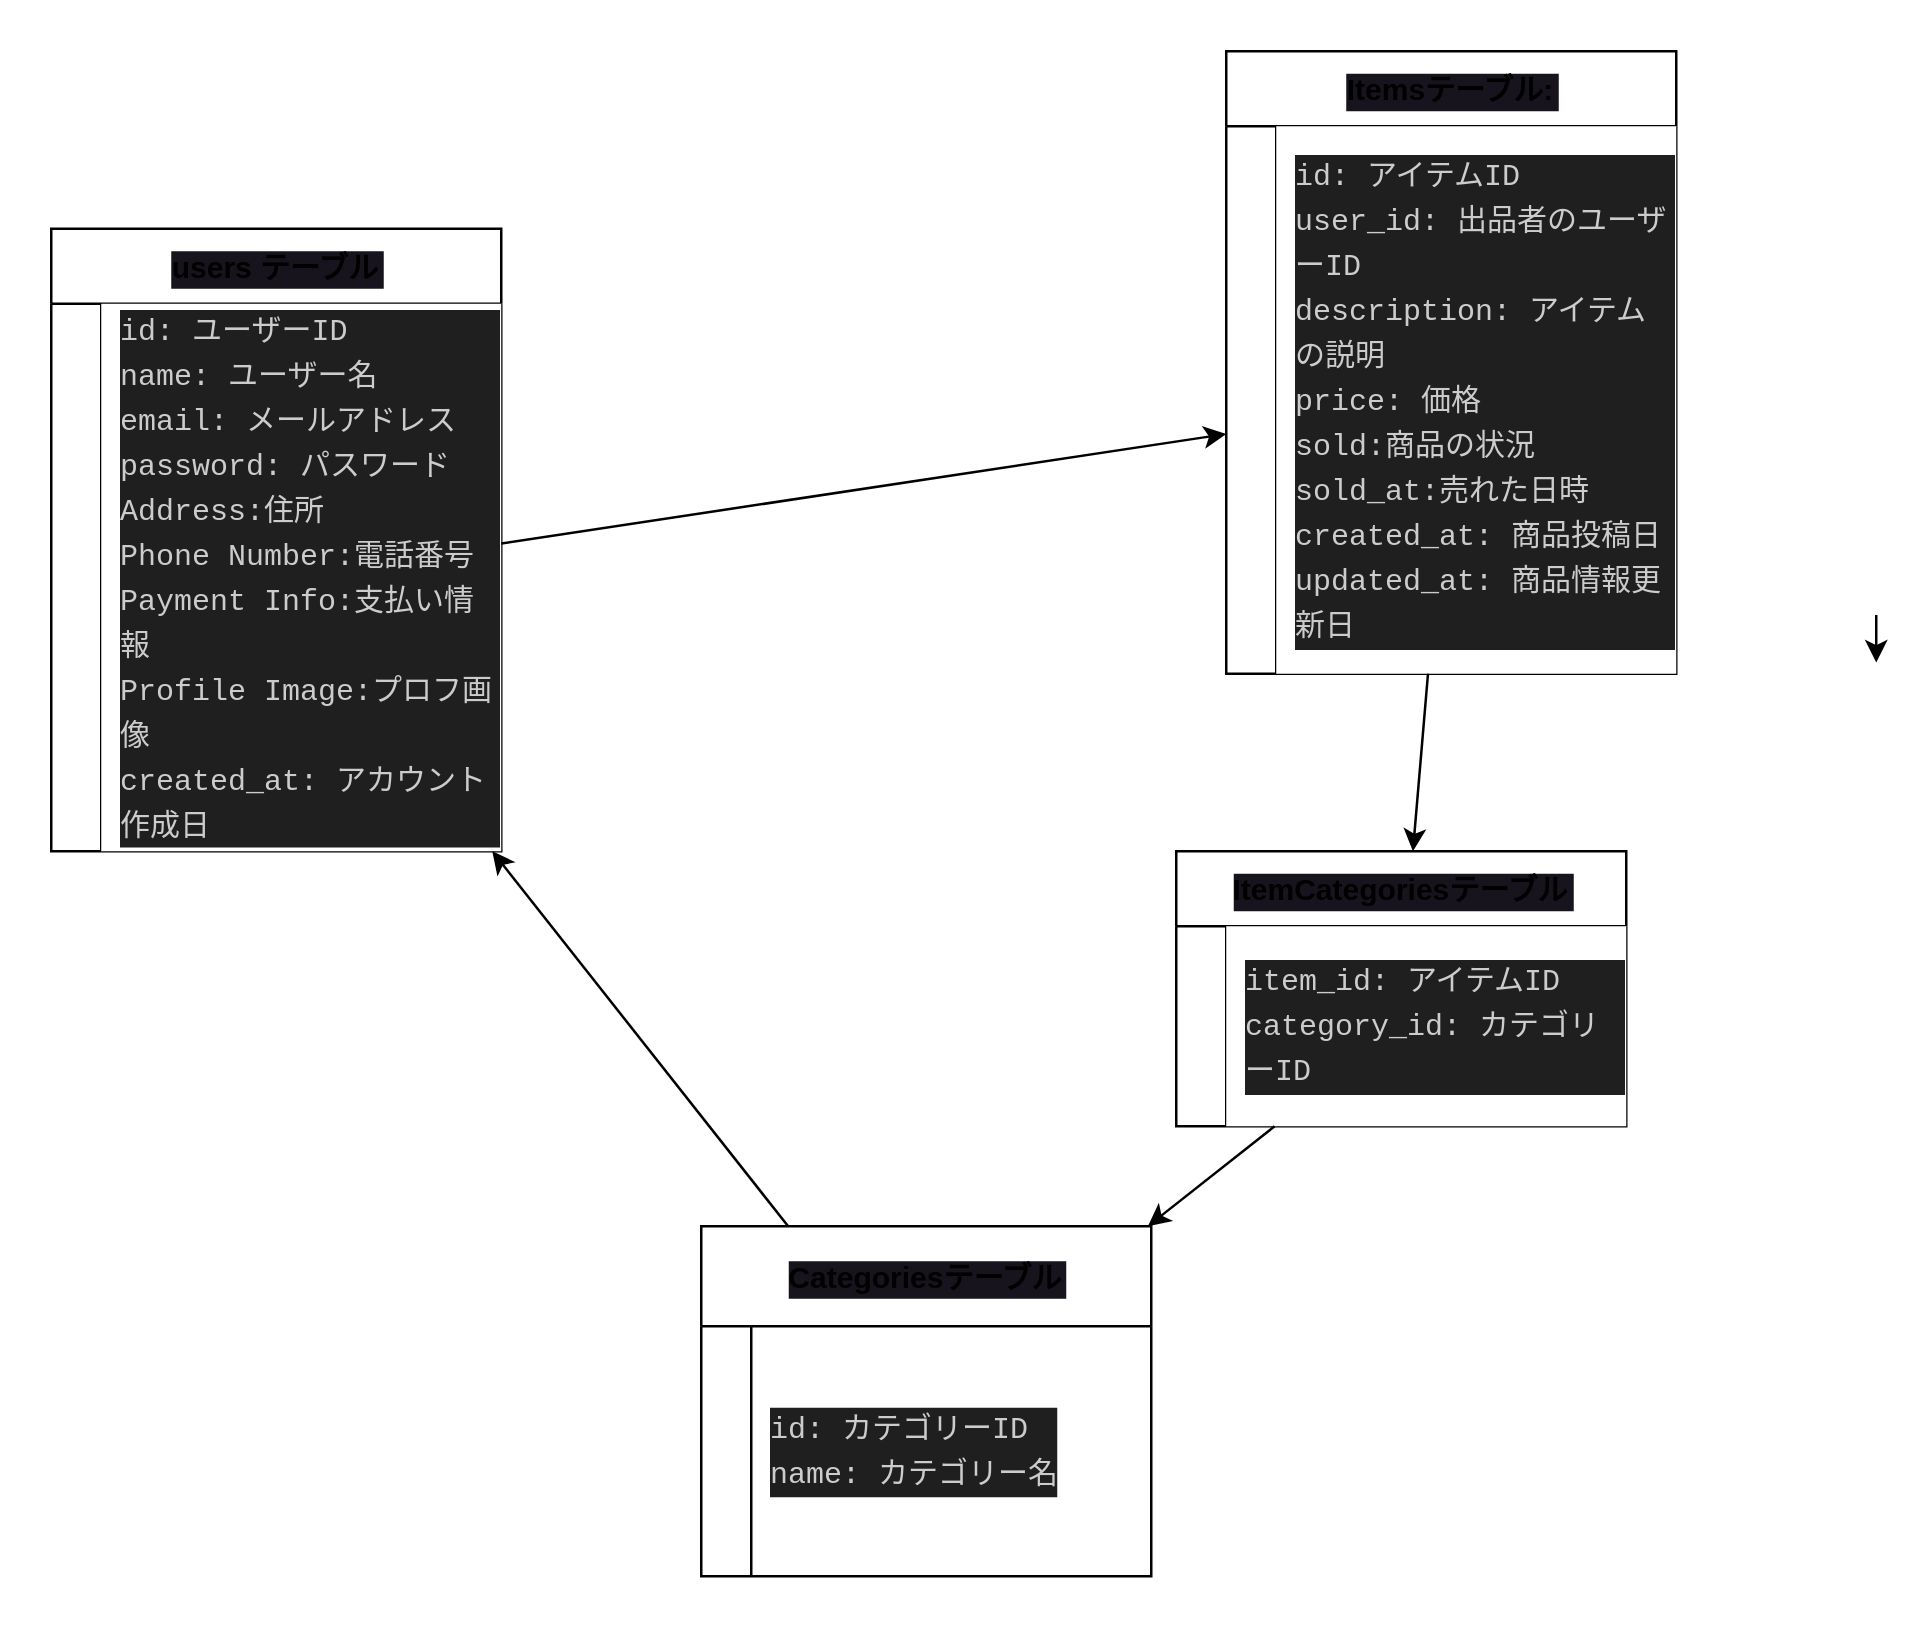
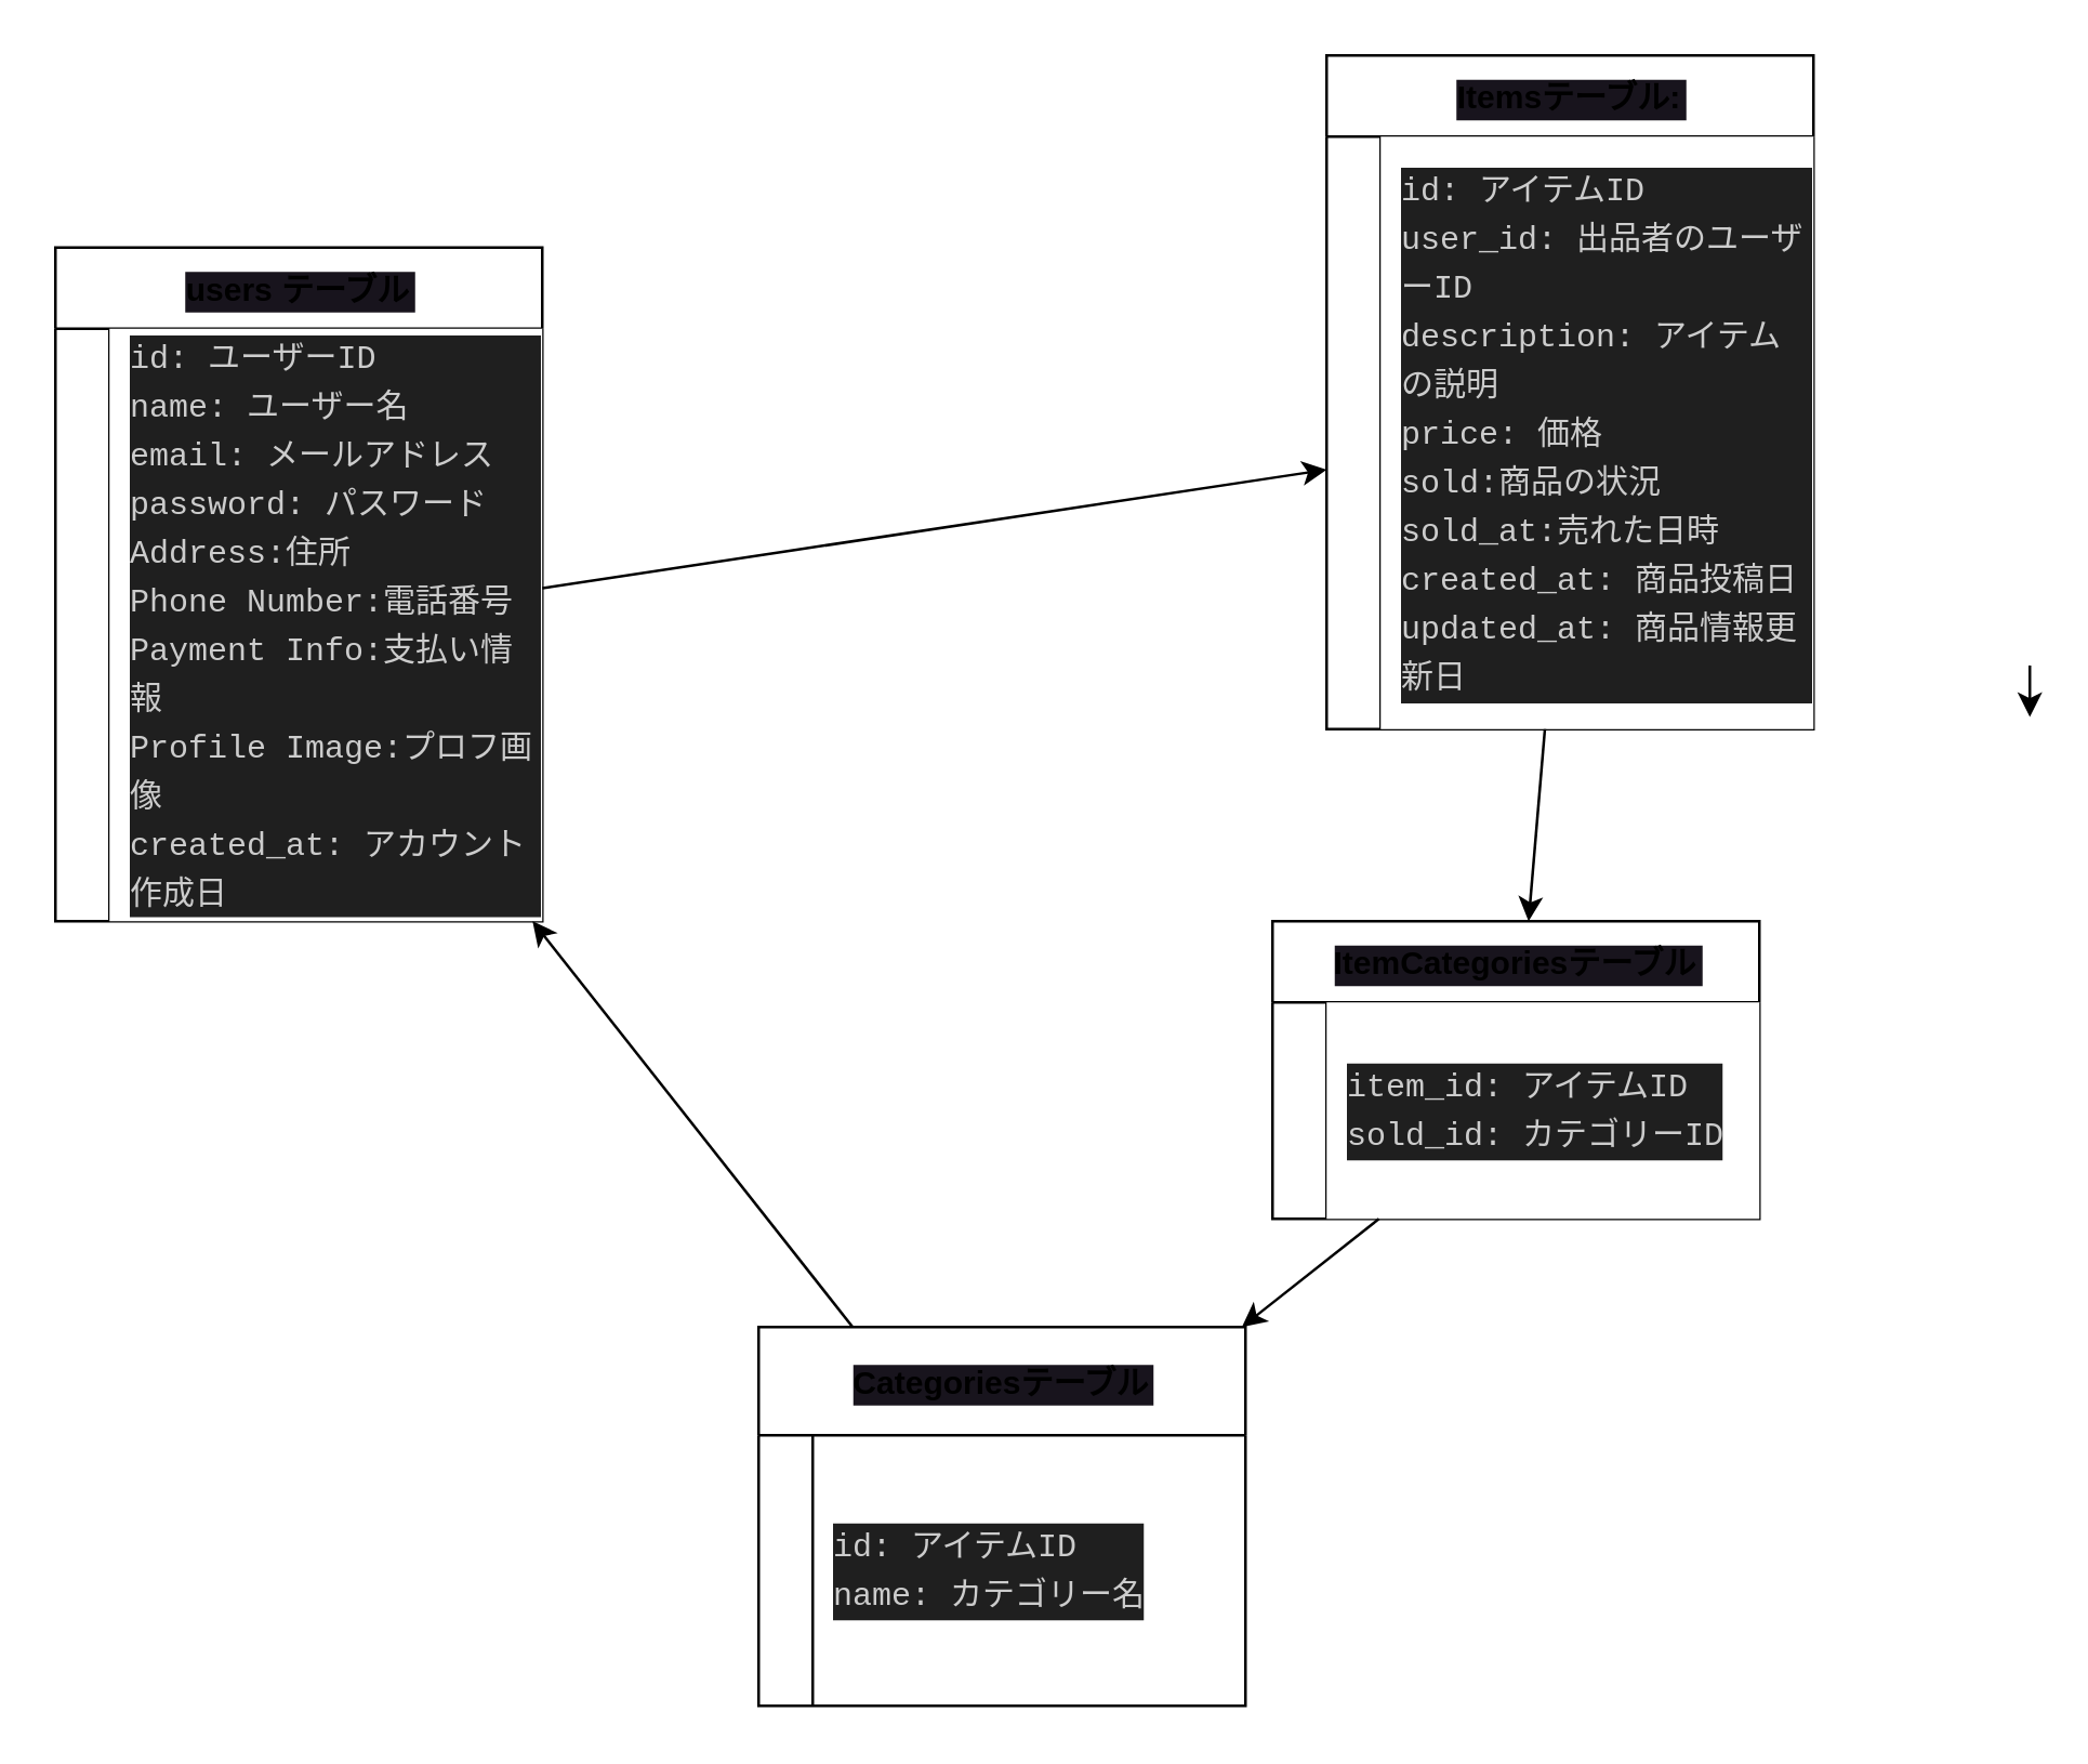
  <mxCell id="0" />
  <mxCell id="1" parent="0" />
  <mxCell id="2" value="" style="shape=tableRow;horizontal=0;startSize=0;swimlaneHead=0;swimlaneBody=0;top=0;left=0;bottom=0;right=0;collapsible=0;dropTarget=0;fillColor=none;points=[[0,0.5],[1,0.5]];portConstraint=eastwest;" vertex="1" parent="1"><mxGeometry x="360" y="390" width="180" height="30" as="geometry" /></mxCell>
  <mxCell id="3" value="users テーブル" style="shape=table;startSize=30;container=1;collapsible=0;childLayout=tableLayout;fixedRows=1;rowLines=0;fontStyle=1;labelBackgroundColor=#18141D;" vertex="1" parent="1"><mxGeometry x="20" y="91" width="180" height="249" as="geometry" /></mxCell>
  <mxCell id="4" value="" style="shape=tableRow;horizontal=0;startSize=0;swimlaneHead=0;swimlaneBody=0;top=0;left=0;bottom=0;right=0;collapsible=0;dropTarget=0;fillColor=none;points=[[0,0.5],[1,0.5]];portConstraint=eastwest;labelBackgroundColor=#18141D;" vertex="1" parent="3"><mxGeometry y="30" width="180" height="219" as="geometry" /></mxCell>
  <mxCell id="5" value="" style="shape=partialRectangle;html=1;whiteSpace=wrap;connectable=0;fillColor=none;top=0;left=0;bottom=0;right=0;overflow=hidden;pointerEvents=1;labelBackgroundColor=#18141D;" vertex="1" parent="4"><mxGeometry width="20" height="219" as="geometry"><mxRectangle width="20" height="219" as="alternateBounds" /></mxGeometry></mxCell>
  <mxCell id="6" value="&lt;meta charset=&quot;utf-8&quot;&gt;&lt;div style=&quot;color: rgb(204, 204, 204); background-color: rgb(31, 31, 31); font-family: Menlo, Monaco, &amp;quot;Courier New&amp;quot;, monospace; font-weight: normal; font-size: 12px; line-height: 18px;&quot;&gt;&lt;div&gt;&lt;span style=&quot;color: #cccccc;&quot;&gt;id: ユーザーID &lt;/span&gt;&lt;/div&gt;&lt;div&gt;&lt;span style=&quot;color: #cccccc;&quot;&gt;name: ユーザー名&lt;/span&gt;&lt;/div&gt;&lt;div&gt;&lt;span style=&quot;color: #cccccc;&quot;&gt;email: メールアドレス&lt;/span&gt;&lt;/div&gt;&lt;div&gt;&lt;span style=&quot;color: #cccccc;&quot;&gt;password: パスワード&lt;/span&gt;&lt;/div&gt;&lt;div&gt;&lt;span style=&quot;color: #cccccc;&quot;&gt;Address:住所&lt;/span&gt;&lt;/div&gt;&lt;div&gt;&lt;span style=&quot;color: #cccccc;&quot;&gt;Phone Number:電話番号&lt;/span&gt;&lt;/div&gt;&lt;div&gt;&lt;span style=&quot;color: #cccccc;&quot;&gt;Payment Info:支払い情報&lt;/span&gt;&lt;/div&gt;&lt;div&gt;&lt;span style=&quot;color: #cccccc;&quot;&gt;Profile Image:プロフ画像&lt;/span&gt;&lt;/div&gt;&lt;div&gt;&lt;span style=&quot;color: #cccccc;&quot;&gt;created_at: アカウント作成日&lt;/span&gt;&lt;/div&gt;&lt;div&gt;&lt;span style=&quot;color: #cccccc;&quot;&gt;updated_at: アカウント更新日&lt;/span&gt;&lt;/div&gt;&lt;/div&gt;" style="shape=partialRectangle;html=1;whiteSpace=wrap;connectable=0;top=0;left=0;bottom=0;right=0;align=left;spacingLeft=6;overflow=hidden;labelBackgroundColor=#18141D;" vertex="1" parent="4"><mxGeometry x="20" width="160" height="219" as="geometry"><mxRectangle width="160" height="219" as="alternateBounds" /></mxGeometry></mxCell>
  <mxCell id="7" value="Itemsテーブル:" style="shape=table;startSize=30;container=1;collapsible=0;childLayout=tableLayout;fixedRows=1;rowLines=0;fontStyle=1;labelBackgroundColor=#18141D;" vertex="1" parent="1"><mxGeometry x="490" y="20" width="180" height="249" as="geometry" /></mxCell>
  <mxCell id="8" value="" style="shape=tableRow;horizontal=0;startSize=0;swimlaneHead=0;swimlaneBody=0;top=0;left=0;bottom=0;right=0;collapsible=0;dropTarget=0;fillColor=none;points=[[0,0.5],[1,0.5]];portConstraint=eastwest;labelBackgroundColor=#18141D;" vertex="1" parent="7"><mxGeometry y="30" width="180" height="219" as="geometry" /></mxCell>
  <mxCell id="9" value="" style="shape=partialRectangle;html=1;whiteSpace=wrap;connectable=0;fillColor=none;top=0;left=0;bottom=0;right=0;overflow=hidden;pointerEvents=1;labelBackgroundColor=#18141D;" vertex="1" parent="8"><mxGeometry width="20" height="219" as="geometry"><mxRectangle width="20" height="219" as="alternateBounds" /></mxGeometry></mxCell>
  <mxCell id="10" value="&lt;div style=&quot;color: rgb(204, 204, 204); background-color: rgb(31, 31, 31); font-family: Menlo, Monaco, &amp;quot;Courier New&amp;quot;, monospace; font-weight: normal; font-size: 12px; line-height: 18px;&quot;&gt;&lt;div style=&quot;line-height: 18px;&quot;&gt;&lt;div&gt;id: アイテムID &lt;/div&gt;&lt;div&gt;user_id: 出品者のユーザーID &lt;/div&gt;&lt;div&gt;description: アイテムの説明&lt;/div&gt;&lt;div&gt;price: 価格&lt;/div&gt;&lt;div&gt;sold:商品の状況&lt;/div&gt;&lt;div&gt;sold_at:売れた日時&lt;/div&gt;&lt;div&gt;created_at: 商品投稿日&lt;/div&gt;&lt;div&gt;updated_at: 商品情報更新日&lt;/div&gt;&lt;/div&gt;&lt;/div&gt;" style="shape=partialRectangle;html=1;whiteSpace=wrap;connectable=0;top=0;left=0;bottom=0;right=0;align=left;spacingLeft=6;overflow=hidden;labelBackgroundColor=#18141D;" vertex="1" parent="8"><mxGeometry x="20" width="160" height="219" as="geometry"><mxRectangle width="160" height="219" as="alternateBounds" /></mxGeometry></mxCell>
  <mxCell id="11" style="edgeStyle=none;html=1;" edge="1" parent="1" source="12" target="4"><mxGeometry relative="1" as="geometry" /></mxCell>
  <mxCell id="12" value=" Categoriesテーブル" style="shape=table;startSize=40;container=1;collapsible=0;childLayout=tableLayout;fixedRows=1;rowLines=0;fontStyle=1;labelBackgroundColor=#18141D;" vertex="1" parent="1"><mxGeometry y="490" width="180" height="140" as="geometry" x="280" /></mxCell>
  <mxCell id="13" value="" style="shape=tableRow;horizontal=0;startSize=0;swimlaneHead=0;swimlaneBody=0;top=0;left=0;bottom=0;right=0;collapsible=0;dropTarget=0;fillColor=none;points=[[0,0.5],[1,0.5]];portConstraint=eastwest;labelBackgroundColor=#18141D;" vertex="1" parent="12"><mxGeometry y="40" width="180" height="100" as="geometry" /></mxCell>
  <mxCell id="14" value="" style="shape=partialRectangle;html=1;whiteSpace=wrap;connectable=0;fillColor=none;top=0;left=0;bottom=0;right=0;overflow=hidden;pointerEvents=1;labelBackgroundColor=#18141D;" vertex="1" parent="13"><mxGeometry width="20" height="100" as="geometry"><mxRectangle width="20" height="100" as="alternateBounds" /></mxGeometry></mxCell>
- <mxCell id="15" value="&lt;div style=&quot;color: rgb(204, 204, 204); background-color: rgb(31, 31, 31); font-family: Menlo, Monaco, &amp;quot;Courier New&amp;quot;, monospace; font-weight: normal; font-size: 12px; line-height: 18px;&quot;&gt;&lt;div style=&quot;line-height: 18px;&quot;&gt;&lt;div style=&quot;line-height: 18px;&quot;&gt;&lt;div&gt;id: カテゴリーID &lt;/div&gt;&lt;div&gt;name: カテゴリー名&lt;/div&gt;&lt;/div&gt;&lt;/div&gt;&lt;/div&gt;" style="shape=partialRectangle;html=1;whiteSpace=wrap;connectable=0;fillColor=none;top=0;left=0;bottom=0;right=0;align=left;spacingLeft=6;overflow=hidden;labelBackgroundColor=#18141D;" vertex="1" parent="13"><mxGeometry x="20" width="160" height="100" as="geometry"><mxRectangle width="160" height="100" as="alternateBounds" /></mxGeometry></mxCell>
+ <mxCell id="15" value="&lt;div style=&quot;color: rgb(204, 204, 204); background-color: rgb(31, 31, 31); font-family: Menlo, Monaco, &amp;quot;Courier New&amp;quot;, monospace; font-weight: normal; font-size: 12px; line-height: 18px;&quot;&gt;&lt;div style=&quot;line-height: 18px;&quot;&gt;&lt;div style=&quot;line-height: 18px;&quot;&gt;&lt;div&gt;id: アイテムID &lt;/div&gt;&lt;div&gt;name: カテゴリー名&lt;/div&gt;&lt;/div&gt;&lt;/div&gt;&lt;/div&gt;" style="shape=partialRectangle;html=1;whiteSpace=wrap;connectable=0;fillColor=none;top=0;left=0;bottom=0;right=0;align=left;spacingLeft=6;overflow=hidden;labelBackgroundColor=#18141D;" vertex="1" parent="13"><mxGeometry x="20" width="160" height="100" as="geometry"><mxRectangle width="160" height="100" as="alternateBounds" /></mxGeometry></mxCell>
  <mxCell id="16" value="ItemCategoriesテーブル" style="shape=table;startSize=30;container=1;collapsible=0;childLayout=tableLayout;fixedRows=1;rowLines=0;fontStyle=1;labelBackgroundColor=#18141D;" vertex="1" parent="1"><mxGeometry x="470" y="340" width="180" height="110" as="geometry" /></mxCell>
  <mxCell id="17" value="" style="shape=tableRow;horizontal=0;startSize=0;swimlaneHead=0;swimlaneBody=0;top=0;left=0;bottom=0;right=0;collapsible=0;dropTarget=0;fillColor=none;points=[[0,0.5],[1,0.5]];portConstraint=eastwest;labelBackgroundColor=#18141D;" vertex="1" parent="16"><mxGeometry y="30" width="180" height="80" as="geometry" /></mxCell>
  <mxCell id="18" value="" style="shape=partialRectangle;html=1;whiteSpace=wrap;connectable=0;fillColor=none;top=0;left=0;bottom=0;right=0;overflow=hidden;pointerEvents=1;labelBackgroundColor=#18141D;" vertex="1" parent="17"><mxGeometry width="20" height="80" as="geometry"><mxRectangle width="20" height="80" as="alternateBounds" /></mxGeometry></mxCell>
- <mxCell id="19" value="&lt;div style=&quot;color: rgb(204, 204, 204); background-color: rgb(31, 31, 31); font-family: Menlo, Monaco, &amp;quot;Courier New&amp;quot;, monospace; font-weight: normal; font-size: 12px; line-height: 18px;&quot;&gt;&lt;div style=&quot;line-height: 18px;&quot;&gt;&lt;div style=&quot;line-height: 18px;&quot;&gt;&lt;div style=&quot;line-height: 18px;&quot;&gt;&lt;div&gt;item_id: アイテムID &lt;/div&gt;&lt;div&gt;category_id: カテゴリーID &lt;/div&gt;&lt;/div&gt;&lt;/div&gt;&lt;/div&gt;&lt;/div&gt;" style="shape=partialRectangle;html=1;whiteSpace=wrap;connectable=0;top=0;left=0;bottom=0;right=0;align=left;spacingLeft=6;overflow=hidden;labelBackgroundColor=#18141D;" vertex="1" parent="17"><mxGeometry x="20" width="160" height="80" as="geometry"><mxRectangle width="160" height="80" as="alternateBounds" /></mxGeometry></mxCell>
+ <mxCell id="19" value="&lt;div style=&quot;color: rgb(204, 204, 204); background-color: rgb(31, 31, 31); font-family: Menlo, Monaco, &amp;quot;Courier New&amp;quot;, monospace; font-weight: normal; font-size: 12px; line-height: 18px;&quot;&gt;&lt;div style=&quot;line-height: 18px;&quot;&gt;&lt;div style=&quot;line-height: 18px;&quot;&gt;&lt;div style=&quot;line-height: 18px;&quot;&gt;&lt;div&gt;item_id: アイテムID &lt;/div&gt;&lt;div&gt;sold_id: カテゴリーID &lt;/div&gt;&lt;/div&gt;&lt;/div&gt;&lt;/div&gt;&lt;/div&gt;" style="shape=partialRectangle;html=1;whiteSpace=wrap;connectable=0;top=0;left=0;bottom=0;right=0;align=left;spacingLeft=6;overflow=hidden;labelBackgroundColor=#18141D;" vertex="1" parent="17"><mxGeometry x="20" width="160" height="80" as="geometry"><mxRectangle width="160" height="80" as="alternateBounds" /></mxGeometry></mxCell>
  <mxCell id="20" style="edgeStyle=none;html=1;" edge="1" parent="1" source="17" target="12"><mxGeometry relative="1" as="geometry" /></mxCell>
  <mxCell id="21" style="edgeStyle=none;html=1;" edge="1" parent="1" source="4" target="8"><mxGeometry relative="1" as="geometry" /></mxCell>
  <mxCell id="22" style="edgeStyle=none;html=1;" edge="1" parent="1" source="8" target="16"><mxGeometry relative="1" as="geometry" /></mxCell>
  <mxCell id="23" style="edgeStyle=none;html=1;" edge="1" parent="1"><mxGeometry relative="1" as="geometry"><mxPoint x="750" y="245.482" as="sourcePoint" /><mxPoint x="750" y="264.518" as="targetPoint" /></mxGeometry></mxCell>
